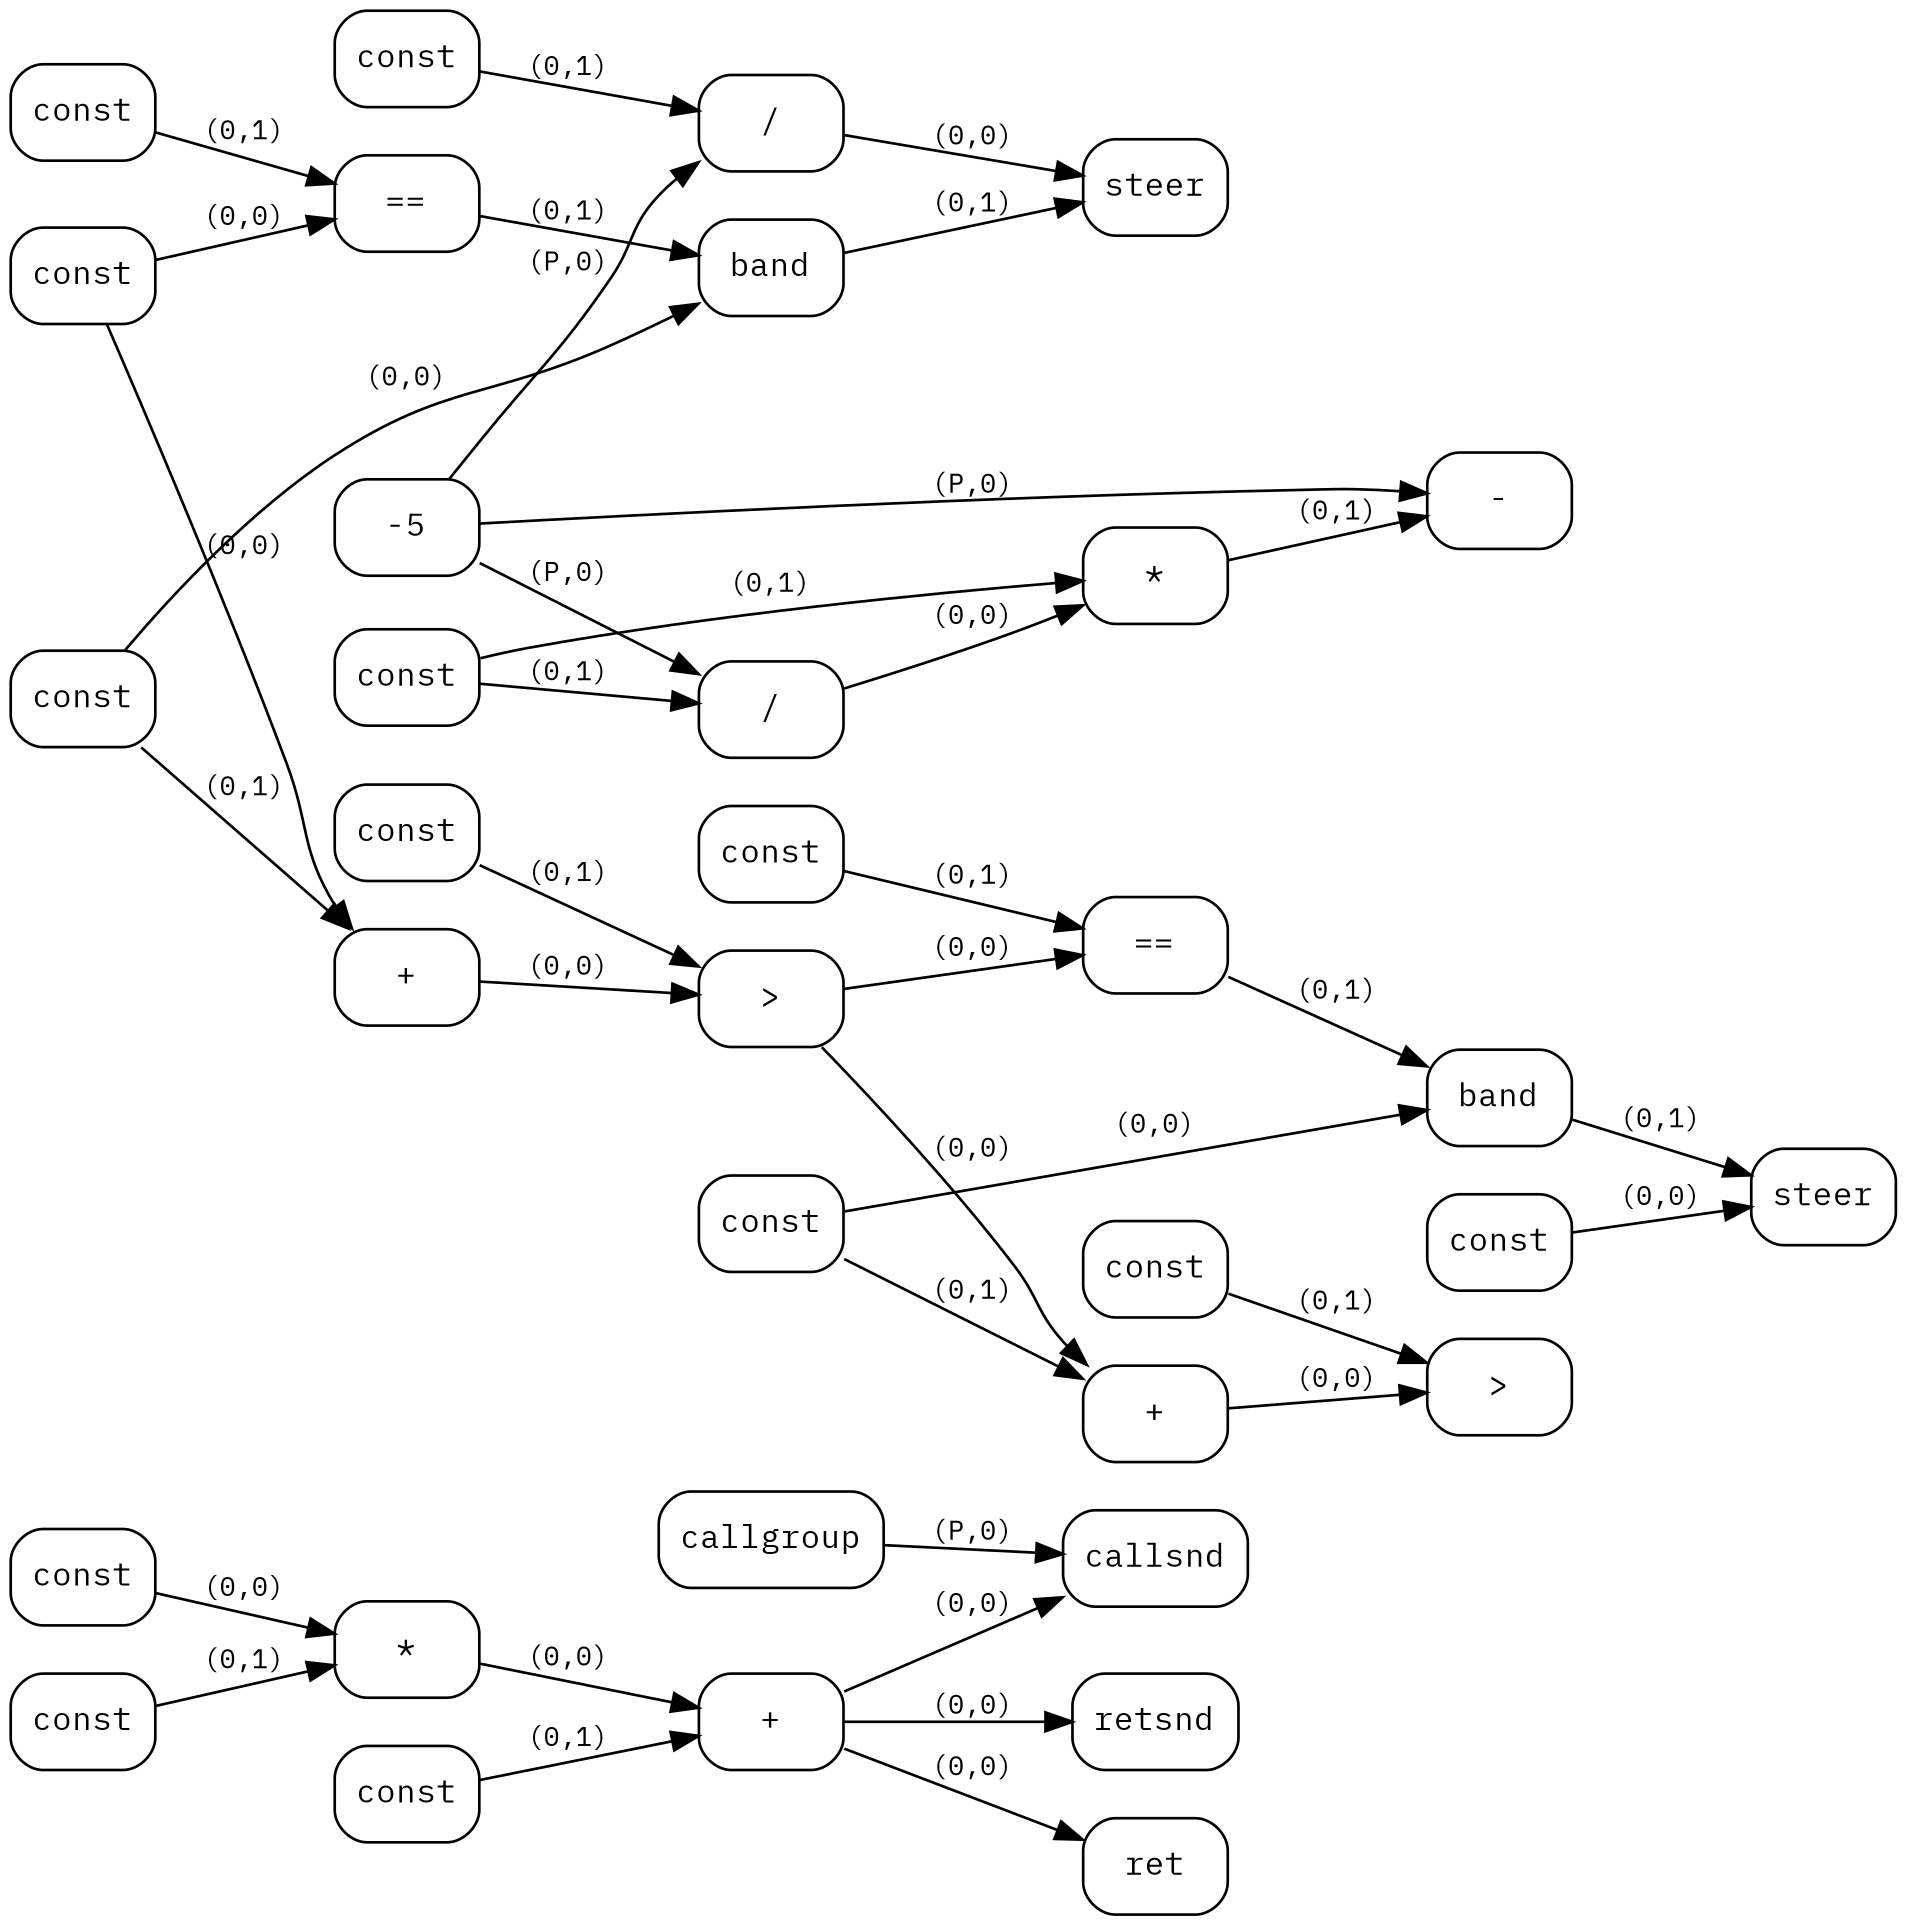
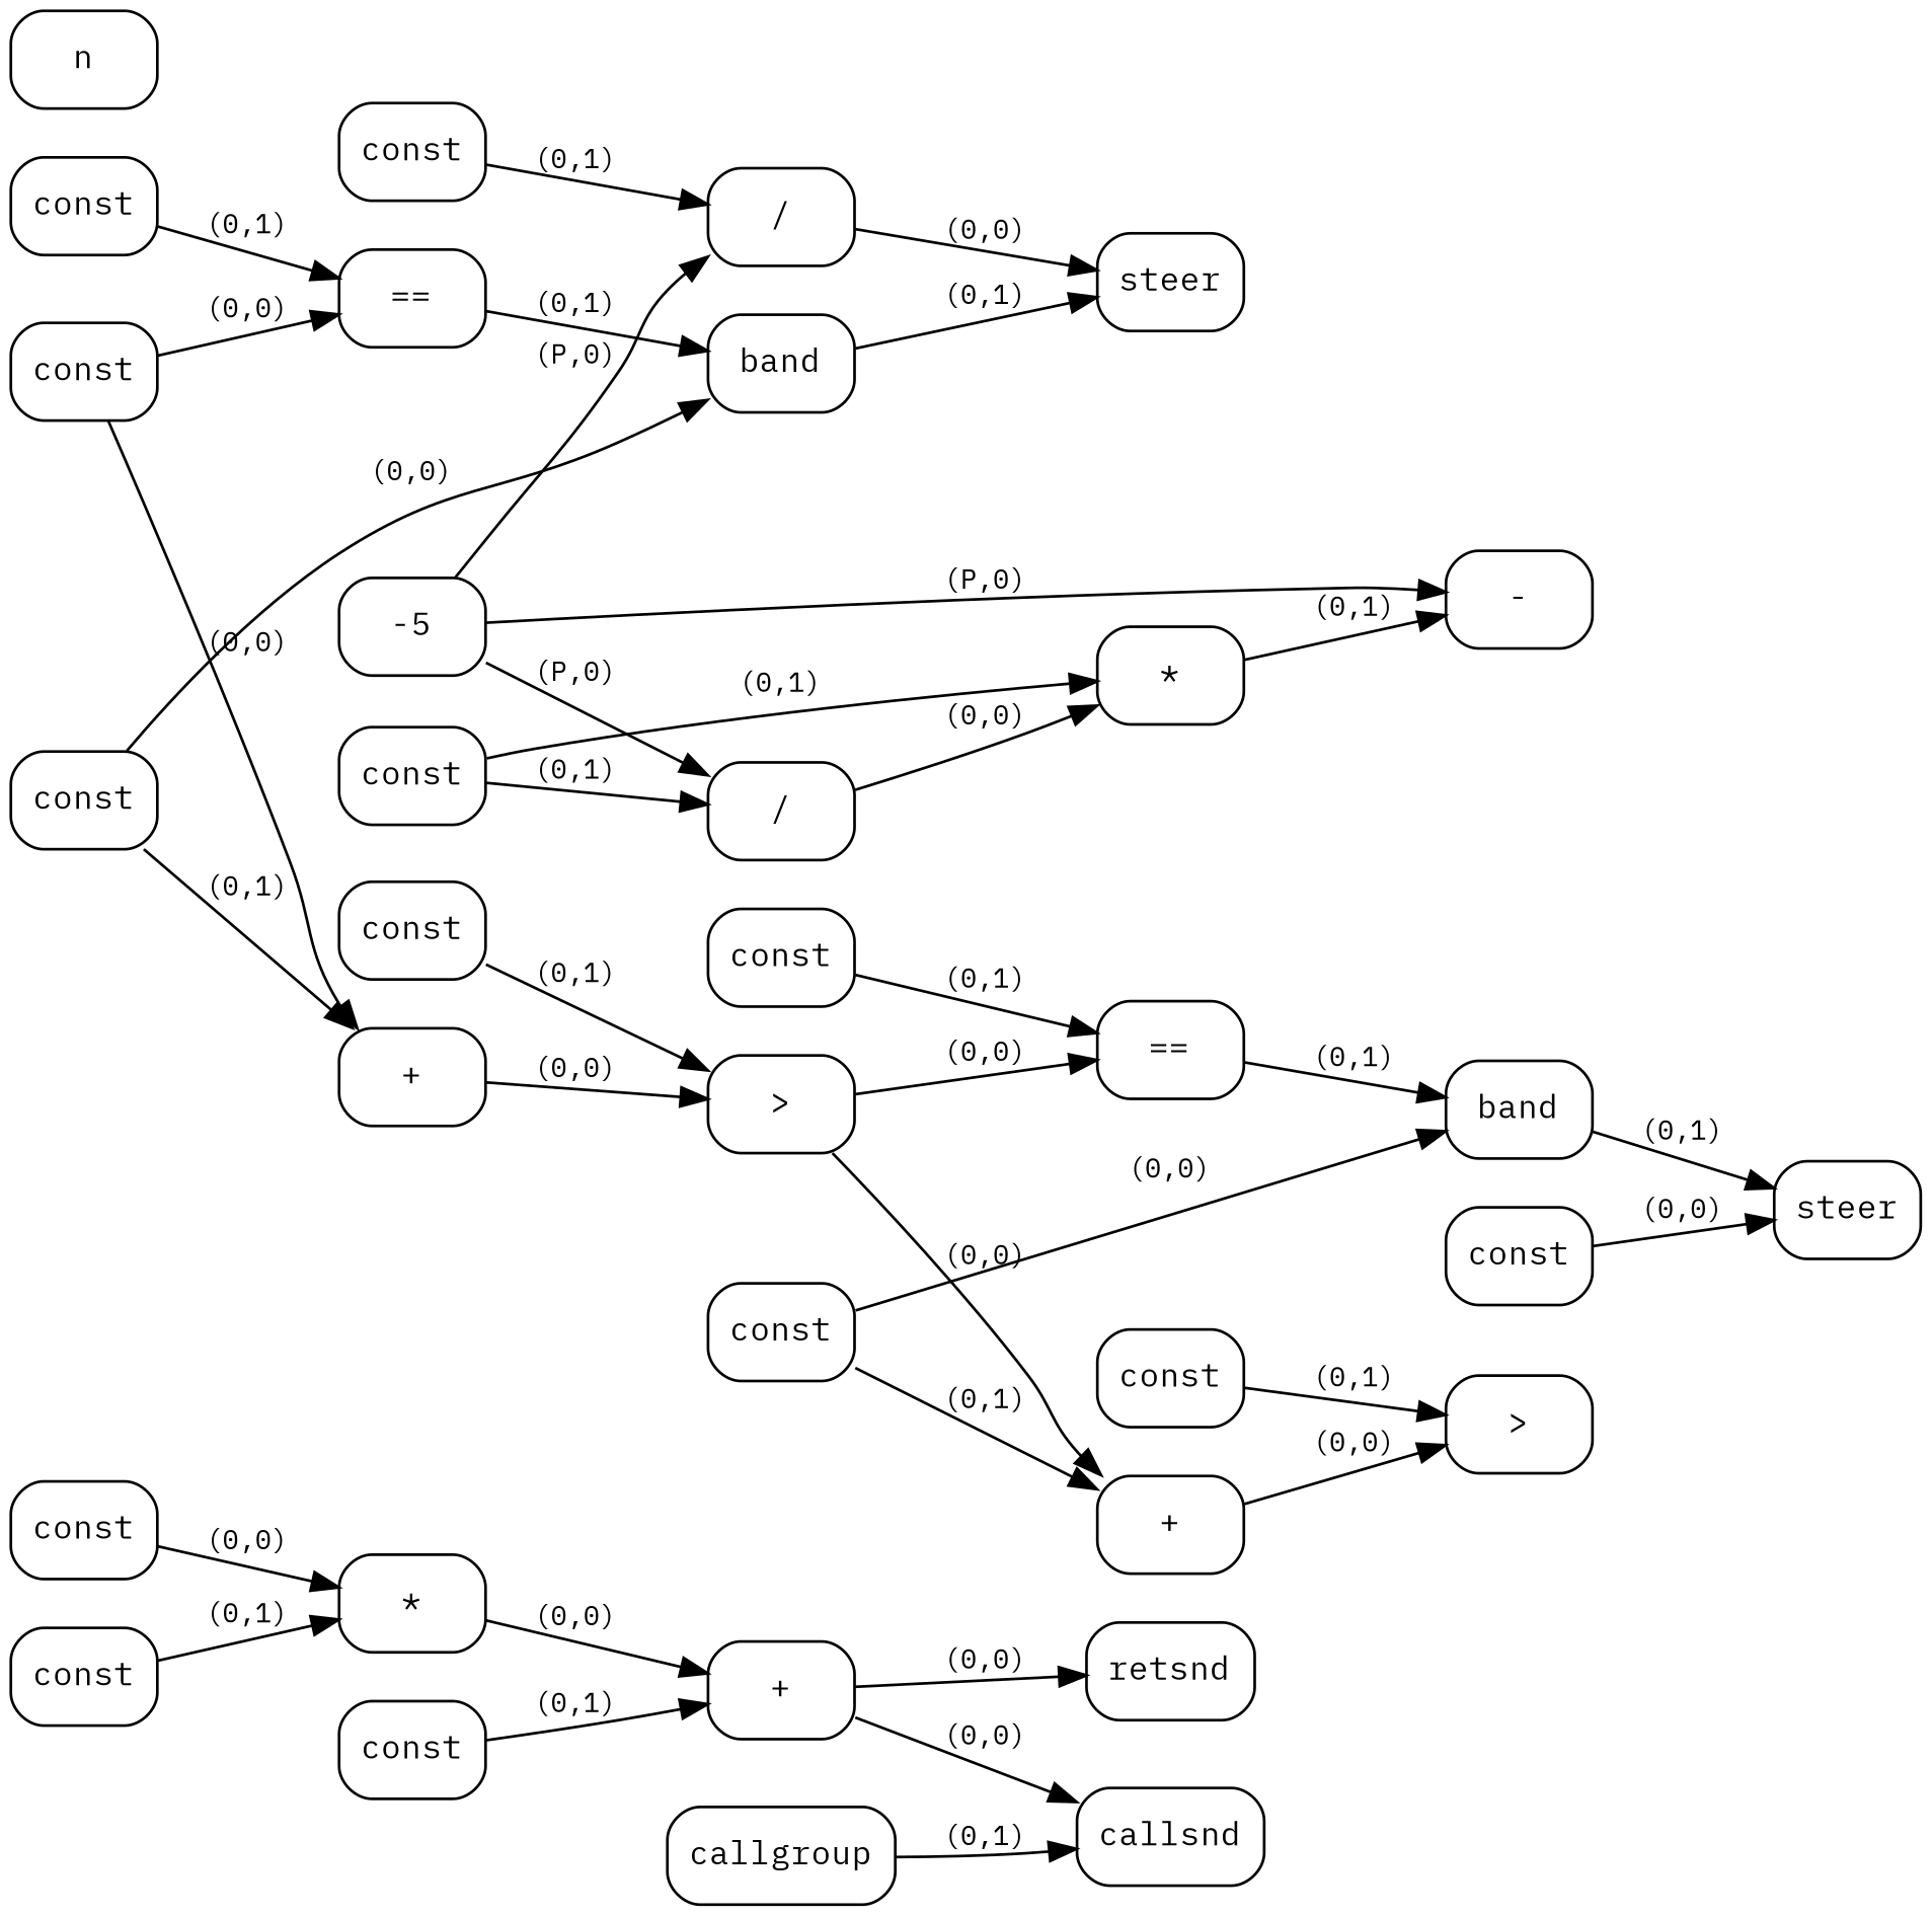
  digraph {
    fontname="IBM Plex Mono"
    rankdir=LR
    node [fontname="IBM Plex Mono" fontsize=12 shape=box style=rounded]
    edge [fontname="IBM Plex Mono" fontsize=10]
    n1 [label=const]
    n2 [label="*"]
    n3 [label="+"]
    n4 [label=const]
    n5 [label=callsnd]
    n6 [label=retsnd]
-   n7 [label=ret]
    n8 [label=const]
    n9 [label=callgroup]
    n10 [label=const]
    n11 [label="=="]
    n12 [label="+"]
    n13 [label=band]
    n14 [label=">"]
    n15 [label=const]
    n16 [label="/"]
    n17 [label=steer]
    n18 [label=const]
    n19 [label="/"]
    n20 [label="*"]
    n21 [label="-"]
    n22 [label=const]
    n23 [label=const]
    n24 [label="=="]
    n25 [label="+"]
    n26 [label=const]
    n27 [label=band]
    n28 [label=">"]
    n29 [label=const]
    n30 [label=steer]
    n31 [label=const]
    n32 [label=const]
    n33 [label=const]
+   n
    n35 [label=-5]
    n1 -> n2 [label="(0,0)"]
    n2 -> n3 [label="(0,0)"]
    n3 -> n5 [label="(0,0)"]
    n3 -> n6 [label="(0,0)"]
-   n3 -> n7 [label="(0,0)"]
    n4 -> n3 [label="(0,1)"]
    n8 -> n2 [label="(0,1)"]
-   n9 -> n5 [label="(P,0)"]
+   n9 -> n5 [label="(0,1)"]
    n10 -> n11 [label="(0,0)"]
    n10 -> n12 [label="(0,0)"]
    n11 -> n13 [label="(0,1)"]
    n12 -> n14 [label="(0,0)"]
    n13 -> n17 [label="(0,1)"]
    n14 -> n24 [label="(0,0)"]
    n14 -> n25 [label="(0,0)"]
    n15 -> n16 [label="(0,1)"]
    n16 -> n17 [label="(0,0)"]
    n18 -> n19 [label="(0,1)"]
    n18 -> n20 [label="(0,1)"]
    n19 -> n20 [label="(0,0)"]
    n20 -> n21 [label="(0,1)"]
    n22 -> n12 [label="(0,1)"]
    n22 -> n13 [label="(0,0)"]
    n23 -> n11 [label="(0,1)"]
    n24 -> n27 [label="(0,1)"]
    n25 -> n28 [label="(0,0)"]
    n26 -> n14 [label="(0,1)"]
    n27 -> n30 [label="(0,1)"]
    n29 -> n25 [label="(0,1)"]
    n29 -> n27 [label="(0,0)"]
    n31 -> n24 [label="(0,1)"]
    n32 -> n30 [label="(0,0)"]
    n33 -> n28 [label="(0,1)"]
    n35 -> n16 [label="(P,0)"]
    n35 -> n19 [label="(P,0)"]
    n35 -> n21 [label="(P,0)"]
  }
